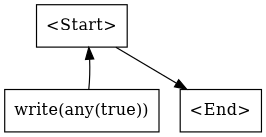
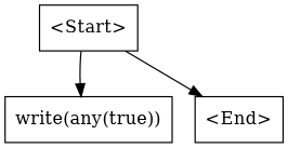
  digraph {
    node [shape=box]
    n1 [label="<Start>"]
    n2 [label="write(any(true))\l"]
    n3 [label="<End>"]
-   n2 -> n1
+   n1 -> n2
    n1 -> n3
  }
